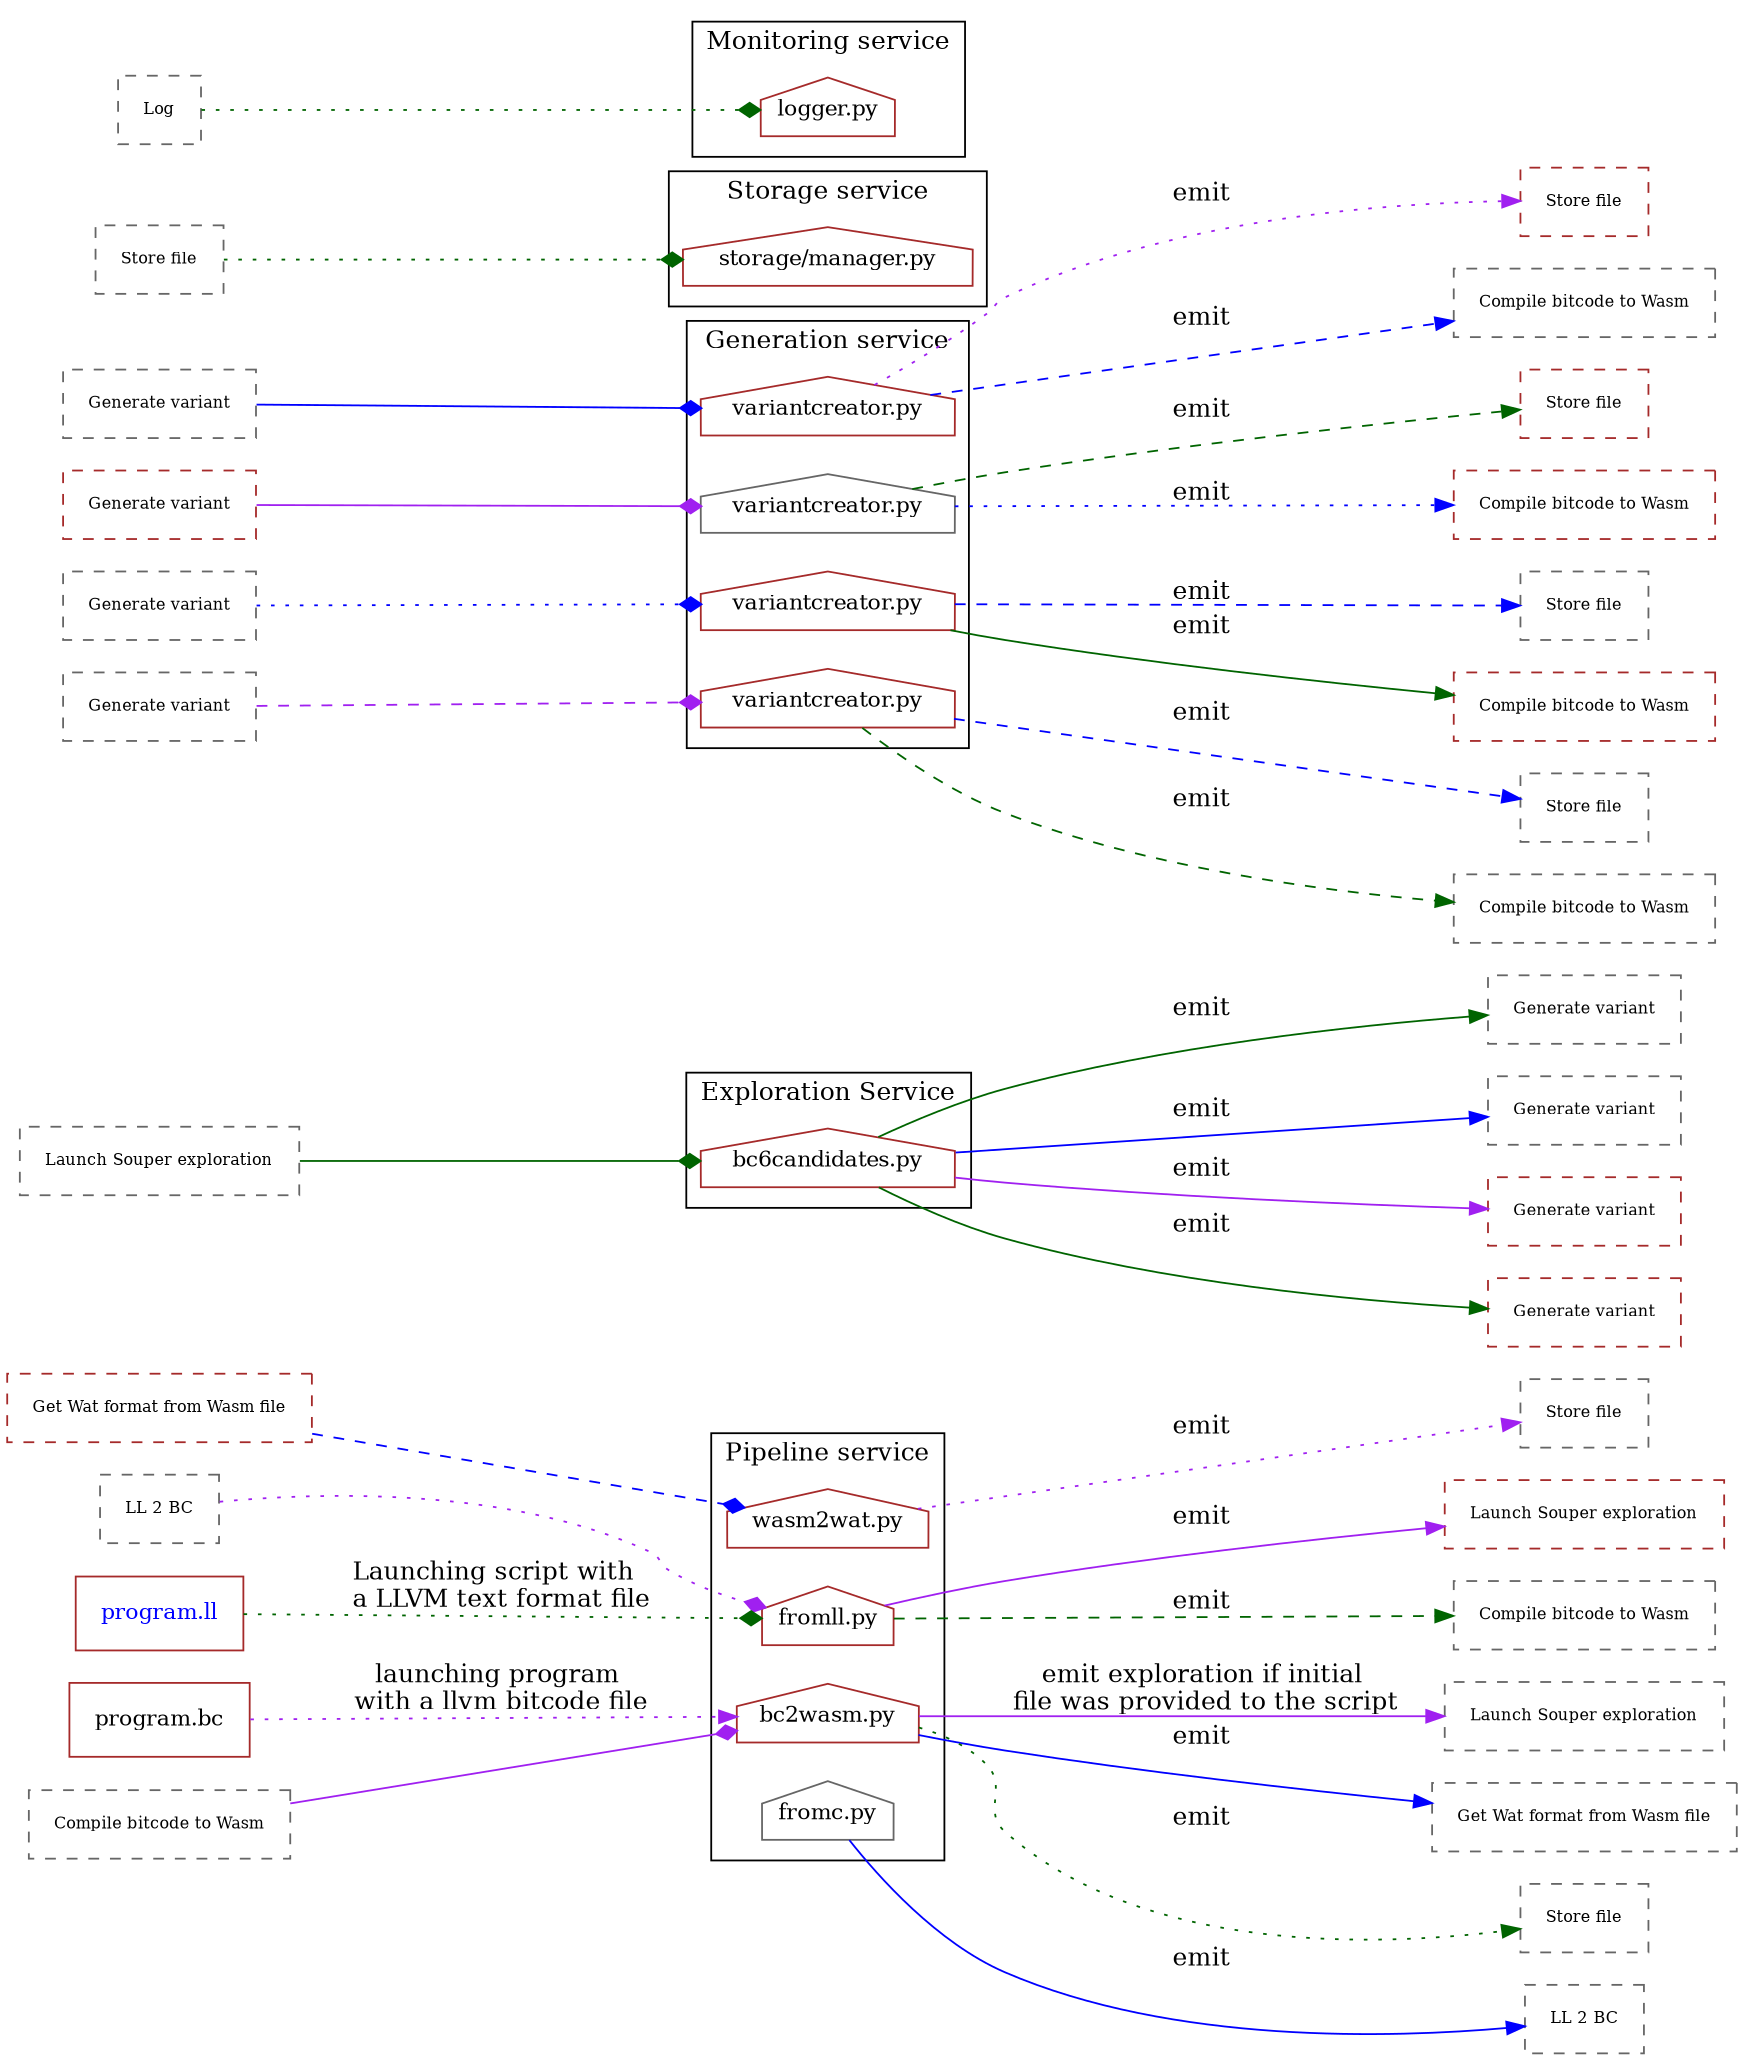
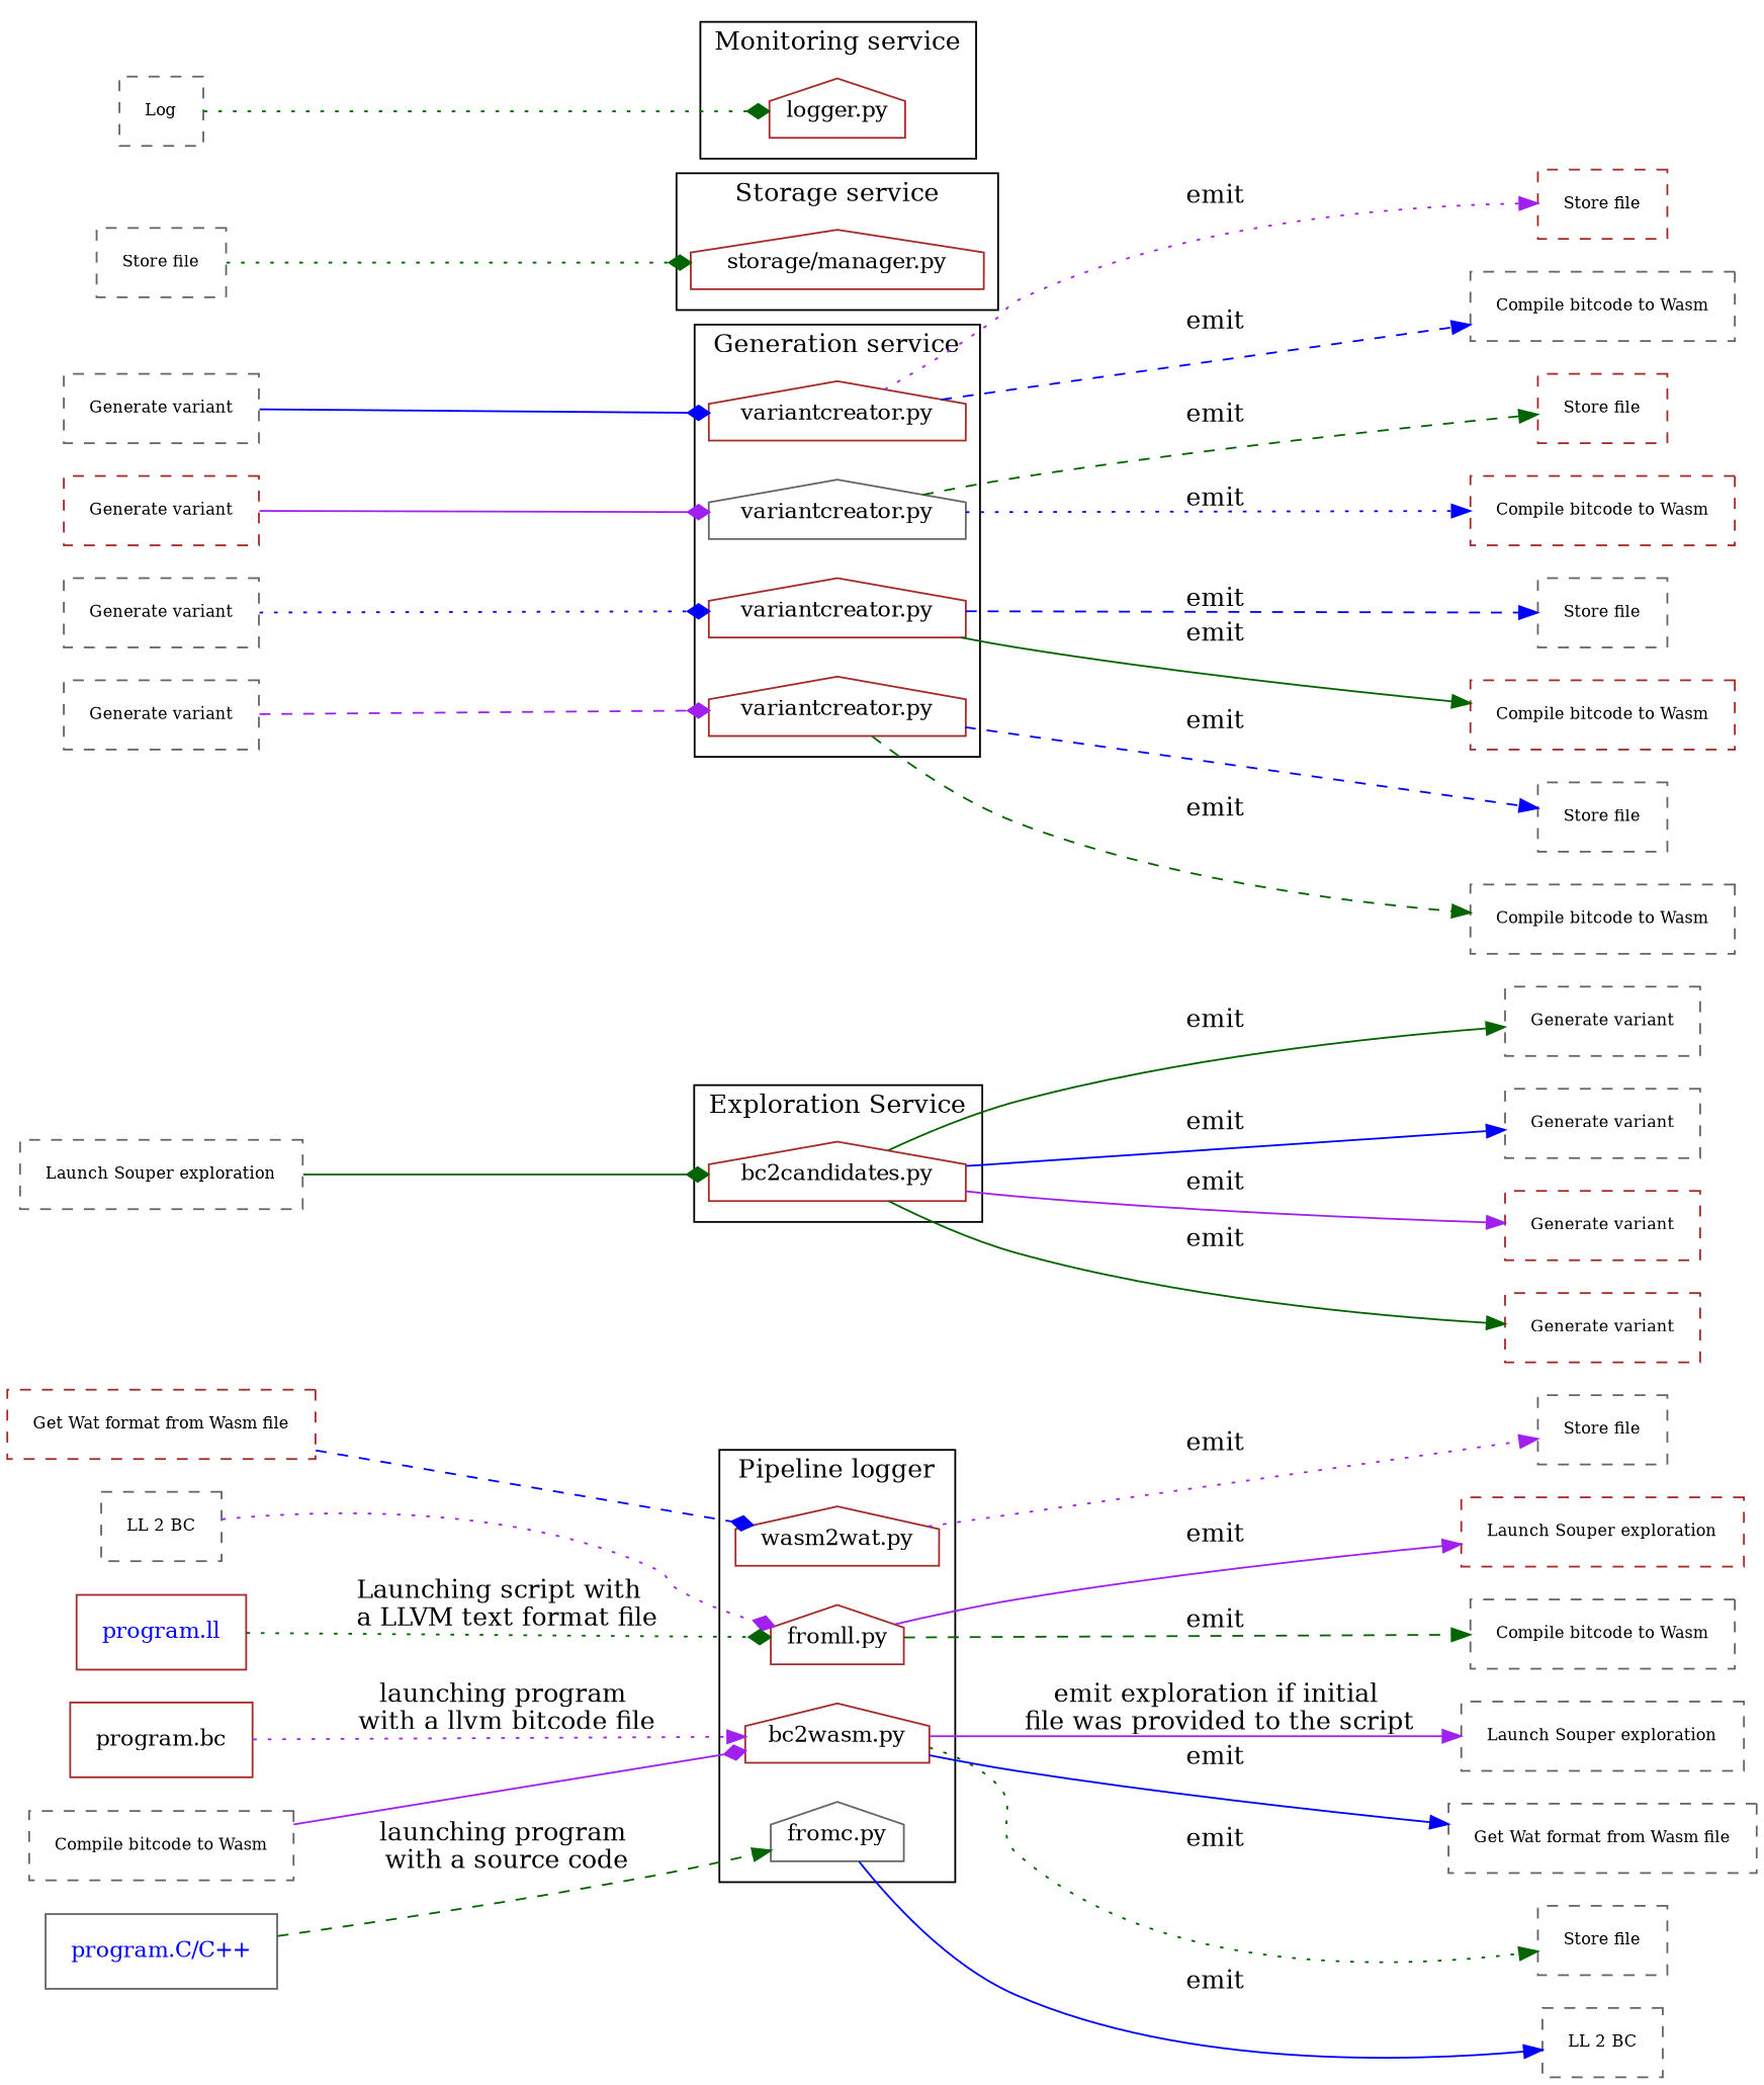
  digraph {
    concentrate=true
    rankdir=LR
    node [color=gray40 fontcolor=black fontsize=9 margin=0.2 shape=box style=dashed]
    edge [color=darkgreen style=solid]
    n1 [label="LL 2 BC" width=0.5]
    n2 [label="LL 2 BC" width=0.5]
    n3 [color=brown label="Launch Souper exploration" width=0.5]
    n4 [label="Launch Souper exploration" width=0.5]
    n5 [label="Launch Souper exploration" width=0.5]
    n6 [label="Compile bitcode to Wasm" width=0.5]
    n7 [label="Compile bitcode to Wasm" width=0.5]
    n8 [label="Compile bitcode to Wasm" width=0.5]
    n9 [color=brown label="Compile bitcode to Wasm" width=0.5]
    n10 [label="Compile bitcode to Wasm" width=0.5]
    n11 [color=brown label="Compile bitcode to Wasm" width=0.5]
    n12 [label="Get Wat format from Wasm file" width=0.5]
    n13 [color=brown label="Get Wat format from Wasm file" width=0.5]
    n14 [label="Store file" width=0.5]
    n15 [label="Store file" width=0.5]
    n16 [color=brown label="Store file" width=0.5]
    n17 [color=brown label="Store file" width=0.5]
    n18 [label="Store file" width=0.5]
    n19 [label="Store file" width=0.5]
    n20 [label="Store file" width=0.5]
    n21 [color=brown label="Generate variant" width=0.5]
    n22 [label="Generate variant" width=0.5]
    n23 [label="Generate variant" width=0.5]
    n24 [color=brown label="Generate variant" width=0.5]
    n25 [label="Generate variant" width=0.5]
    n26 [color=brown label="Generate variant" width=0.5]
    n27 [label="Generate variant" width=0.5]
    n28 [label="Generate variant" width=0.5]
    n29 [label=Log width=0.5]
+   n30 [fontcolor=blue fontsize=12 label="program.C/C++" style=solid width=0.5]
    n31 [color=brown fontcolor=blue fontsize=12 label="program.ll" style=solid width=0.5]
    n32 [color=brown fontsize=12 label="program.bc" style=solid width=0.5]
    n33 [fontsize=12 label="fromc.py" margin=0 shape=house style=solid width=0.5]
    n34 [color=brown fontsize=12 label="fromll.py" margin=0 shape=house style=solid width=0.5]
-   n35 [color=brown fontsize=12 label="bc6candidates.py" margin=0 shape=house style=solid width=0.5]
+   n35 [color=brown fontsize=12 label="bc2candidates.py" margin=0 shape=house style=solid width=0.5]
    n36 [color=brown fontsize=12 label="bc2wasm.py" margin=0 shape=house style=solid width=0.5]
    n37 [color=brown fontsize=12 label="wasm2wat.py" margin=0 shape=house style=solid width=0.5]
    n38 [color=brown fontsize=12 label="logger.py" margin=0 shape=house style=solid width=0.5]
    n39 [color=brown fontsize=12 label="storage/manager.py" margin=0 shape=house style=solid width=0.5]
    n40 [color=brown fontsize=12 label="variantcreator.py" margin=0 shape=house style=solid width=0.5]
    n41 [fontsize=12 label="variantcreator.py" margin=0 shape=house style=solid width=0.5]
    n42 [color=brown fontsize=12 label="variantcreator.py" margin=0 shape=house style=solid width=0.5]
    n43 [color=brown fontsize=12 label="variantcreator.py" margin=0 shape=house style=solid width=0.5]
    subgraph sub_1 {
      n1
      n2
      n3
      n4
      n5
      n6
      n7
      n8
      n9
      n10
      n11
      n12
      n13
      n14
      n15
      n16
      n17
      n18
      n19
      n20
      n21
      n22
      n23
      n24
      n25
      n26
      n27
      n28
      n29
    }
    subgraph sub_2 {
+     n30
      n31
      n32
    }
    subgraph sub_3 {
      n33
      n34
      n35
      n36
      n37
      n38
      n39
      n40
      n41
      n42
      n43
    }
    subgraph cluster_4 {
-     label="Pipeline service"
+     label="Pipeline logger"
      subgraph sub_5 {
        label="Pipeline service"
        n33
        n34
        n36
        n37
      }
    }
    subgraph cluster_6 {
      label="Exploration Service"
      subgraph sub_7 {
        label="Exploration Service"
        n35
      }
    }
    subgraph cluster_8 {
      label="Generation service"
      subgraph sub_9 {
        label="Generation service"
        n40
        n41
        n42
        n43
      }
    }
    subgraph cluster_10 {
      label="Storage service"
      subgraph sub_11 {
        label="Storage service"
        n39
      }
    }
    subgraph cluster_12 {
      label="Monitoring service"
      subgraph sub_13 {
        label="Monitoring service"
        n38
      }
    }
    n1 -> n34 [arrowhead=diamond color=purple style=dotted]
    n4 -> n35 [arrowhead=diamond]
    n7 -> n36 [arrowhead=diamond color=purple]
    n13 -> n37 [arrowhead=diamond color=blue style=dashed]
    n20 -> n39 [arrowhead=diamond style=dotted]
    n25 -> n40 [arrowhead=diamond color=blue]
    n26 -> n41 [arrowhead=diamond color=purple]
    n27 -> n42 [arrowhead=diamond color=blue style=dotted]
    n28 -> n43 [arrowhead=diamond color=purple style=dashed]
    n29 -> n38 [arrowhead=diamond style=dotted]
+   n30 -> n33 [label="launching program\n with a source code" style=dashed]
    n31 -> n34 [arrowhead=diamond label="Launching script with \n a LLVM text format file" style=dotted]
    n32 -> n36 [color=purple label="launching program\n with a llvm bitcode file" style=dotted]
    n33 -> n2 [color=blue label=emit]
    n34 -> n3 [color=purple label=emit]
    n34 -> n6 [label=emit style=dashed]
    n35 -> n21 [label=emit]
    n35 -> n22 [label=emit]
    n35 -> n23 [color=blue label=emit]
    n35 -> n24 [color=purple label=emit]
    n36 -> n5 [color=purple label="emit exploration if initial\n file was provided to the script"]
    n36 -> n12 [color=blue label=emit]
    n36 -> n14 [label=emit style=dotted]
    n37 -> n15 [color=purple label=emit style=dotted]
    n40 -> n8 [color=blue label=emit style=dashed]
    n40 -> n17 [color=purple label=emit style=dotted]
    n41 -> n11 [color=blue label=emit style=dotted]
    n41 -> n16 [label=emit style=dashed]
    n42 -> n9 [label=emit]
    n42 -> n18 [color=blue label=emit style=dashed]
    n43 -> n10 [label=emit style=dashed]
    n43 -> n19 [color=blue label=emit style=dashed]
  }
